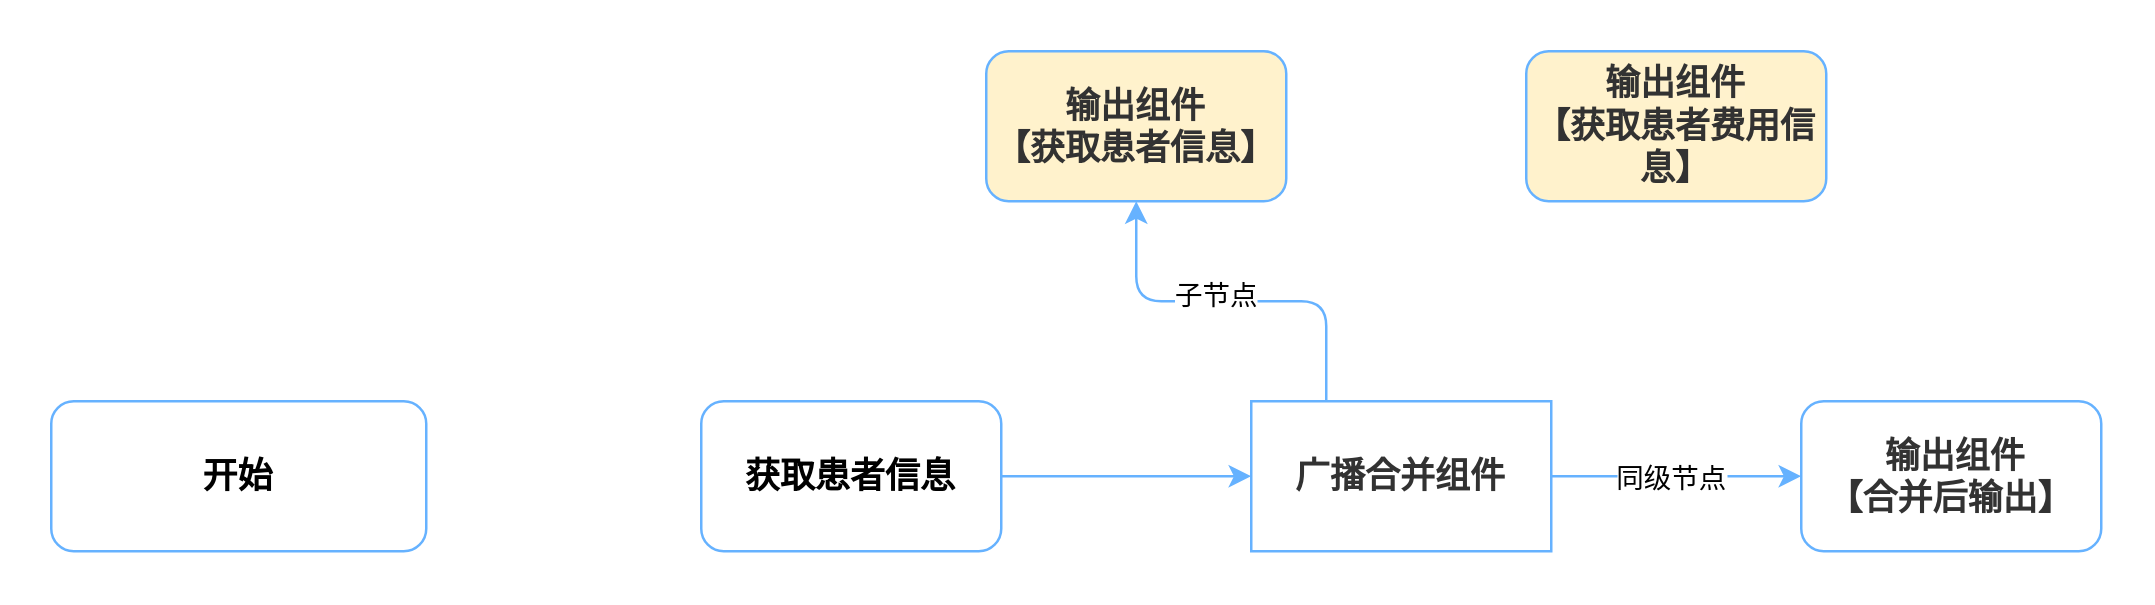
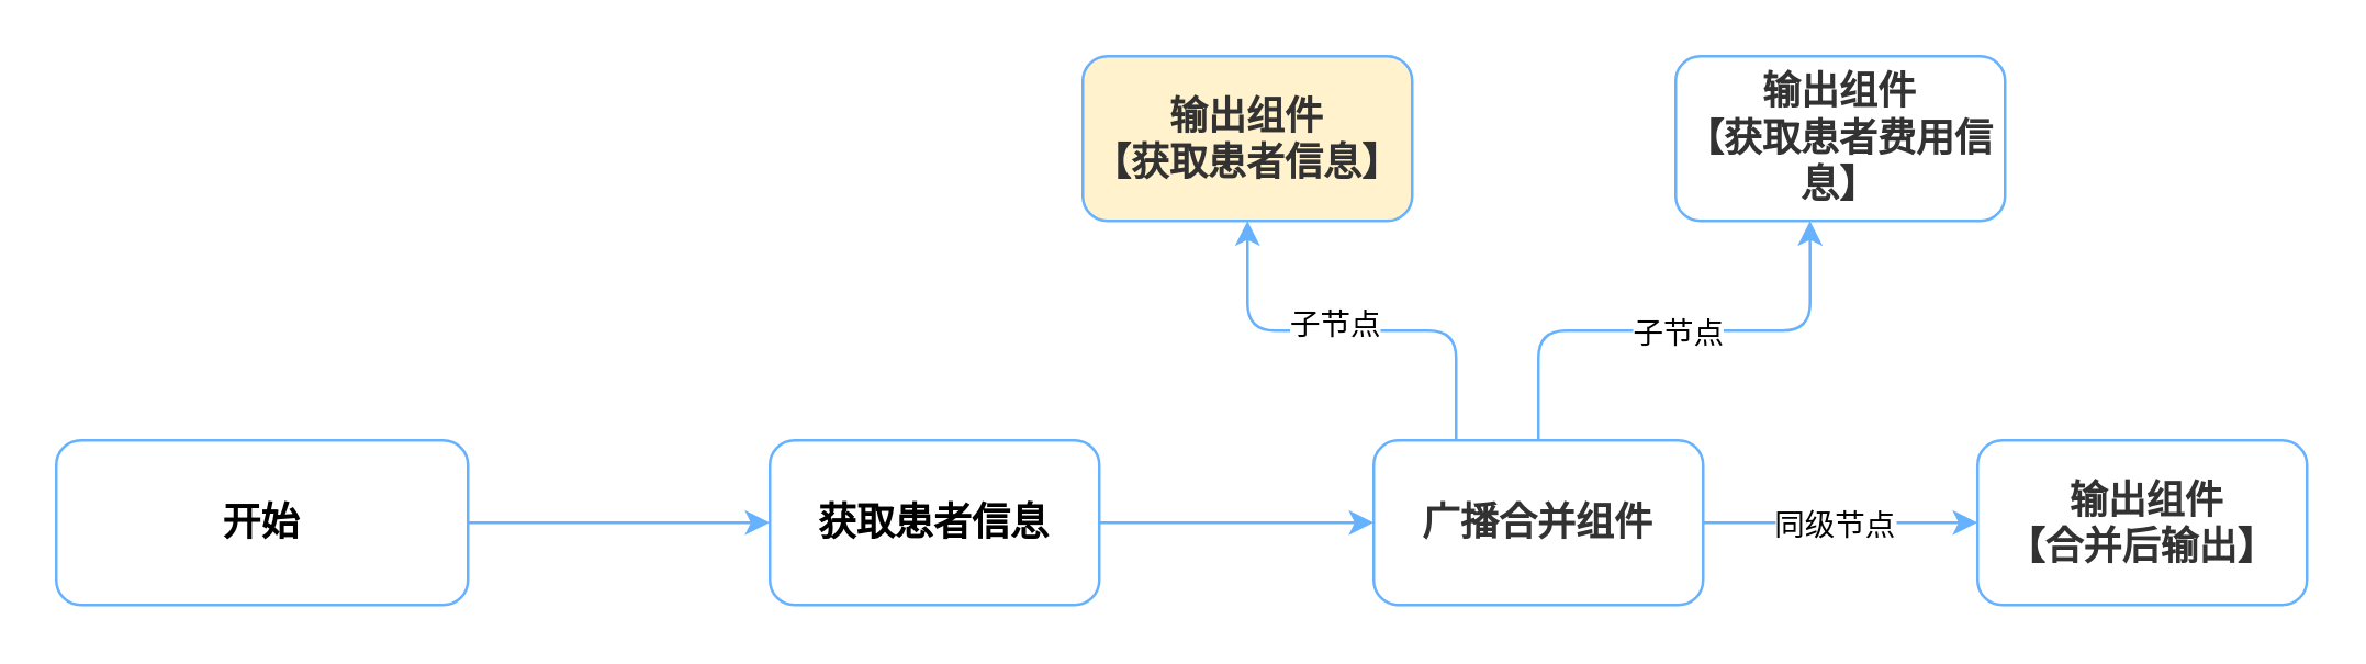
  <mxCell id="0" />
  <mxCell id="1" parent="0" />
+ <mxCell id="2" style="edgeStyle=orthogonalEdgeStyle;rounded=1;orthogonalLoop=1;jettySize=auto;html=1;entryX=0;entryY=0.5;entryDx=0;entryDy=0;labelBackgroundColor=none;fontColor=default;fontSize=14;fontStyle=1;strokeColor=#66B2FF;" edge="1" parent="1" source="3" target="5"><mxGeometry relative="1" as="geometry" /></mxCell>
  <mxCell id="3" value="开始" style="rounded=1;whiteSpace=wrap;html=1;labelBackgroundColor=none;fontSize=14;fontStyle=1;strokeColor=#66B2FF;" vertex="1" parent="1"><mxGeometry x="20" y="160" width="150" height="60" as="geometry" /></mxCell>
  <mxCell id="4" style="edgeStyle=orthogonalEdgeStyle;rounded=1;orthogonalLoop=1;jettySize=auto;html=1;exitX=1;exitY=0.5;exitDx=0;exitDy=0;labelBackgroundColor=none;fontColor=default;fontSize=14;fontStyle=1;strokeColor=#66B2FF;" edge="1" parent="1" source="5" target="10"><mxGeometry relative="1" as="geometry" /></mxCell>
  <mxCell id="5" value="获取患者信息" style="rounded=1;whiteSpace=wrap;html=1;labelBackgroundColor=none;fontSize=14;fontStyle=1;strokeColor=#66B2FF;" vertex="1" parent="1"><mxGeometry x="280" y="160" width="120" height="60" as="geometry" /></mxCell>
  <mxCell id="6" style="edgeStyle=orthogonalEdgeStyle;rounded=1;orthogonalLoop=1;jettySize=auto;html=1;exitX=0.25;exitY=0;exitDx=0;exitDy=0;strokeColor=#66B2FF;" edge="1" parent="1" source="10" target="11"><mxGeometry relative="1" as="geometry" /></mxCell>
  <mxCell id="7" value="子节点" style="edgeLabel;html=1;align=center;verticalAlign=middle;resizable=0;points=[];rounded=1;strokeColor=#66B2FF;" vertex="1" connectable="0" parent="6"><mxGeometry x="0.093" y="-3" relative="1" as="geometry"><mxPoint as="offset" /></mxGeometry></mxCell>
  <mxCell id="8" style="edgeStyle=orthogonalEdgeStyle;rounded=1;orthogonalLoop=1;jettySize=auto;html=1;exitX=1;exitY=0.5;exitDx=0;exitDy=0;fontSize=14;fontStyle=1;strokeColor=#66B2FF;" edge="1" parent="1" source="10" target="15"><mxGeometry relative="1" as="geometry" /></mxCell>
  <mxCell id="9" value="同级节点" style="edgeLabel;html=1;align=center;verticalAlign=middle;resizable=0;points=[];rounded=1;strokeColor=#66B2FF;" vertex="1" connectable="0" parent="8"><mxGeometry x="-0.06" relative="1" as="geometry"><mxPoint as="offset" /></mxGeometry></mxCell>
- <mxCell id="10" value="&lt;span style=&quot;color: rgb(50, 50, 50); font-family: &amp;quot;Microsoft YaHei&amp;quot;, 微软雅黑, Arial; background-color: rgba(255, 255, 255, 0.01);&quot;&gt;广播合并组件&lt;/span&gt;" style="whiteSpace=wrap;html=1;labelBackgroundColor=none;fontSize=14;fontStyle=1;strokeColor=#66B2FF;rounded=0;" vertex="1" parent="1"><mxGeometry x="500" y="160" width="120" height="60" as="geometry" /></mxCell>
+ <mxCell id="10" value="&lt;span style=&quot;color: rgb(50, 50, 50); font-family: &amp;quot;Microsoft YaHei&amp;quot;, 微软雅黑, Arial; background-color: rgba(255, 255, 255, 0.01);&quot;&gt;广播合并组件&lt;/span&gt;" style="rounded=1;whiteSpace=wrap;html=1;labelBackgroundColor=none;fontSize=14;fontStyle=1;strokeColor=#66B2FF;" vertex="1" parent="1"><mxGeometry x="500" y="160" width="120" height="60" as="geometry" /></mxCell>
  <mxCell id="11" value="&lt;span style=&quot;color: rgb(50, 50, 50); font-family: &amp;quot;Microsoft YaHei&amp;quot;, 微软雅黑, Arial; font-size: 14px; font-weight: 700; background-color: rgba(255, 255, 255, 0.01);&quot;&gt;输出组件&lt;/span&gt;&lt;div style=&quot;resize: none; outline: none; font-size: 14px; color: rgb(50, 50, 50); font-family: &amp;quot;Microsoft YaHei&amp;quot;, 微软雅黑, Arial; font-weight: 700;&quot;&gt;【获取患者信息】&lt;/div&gt;" style="rounded=1;whiteSpace=wrap;html=1;labelBackgroundColor=none;strokeColor=#66B2FF;fillColor=#fff2cc;" vertex="1" parent="1"><mxGeometry x="394" y="20" width="120" height="60" as="geometry" /></mxCell>
- <mxCell id="12" value="&lt;span style=&quot;color: rgb(50, 50, 50); font-family: &amp;quot;Microsoft YaHei&amp;quot;, 微软雅黑, Arial; font-size: 14px; font-weight: 700; background-color: rgba(255, 255, 255, 0.01);&quot;&gt;输出组件&lt;/span&gt;&lt;div style=&quot;resize: none; outline: none; font-size: 14px; color: rgb(50, 50, 50); font-family: &amp;quot;Microsoft YaHei&amp;quot;, 微软雅黑, Arial; font-weight: 700;&quot;&gt;【获取患者费用信息】&lt;/div&gt;" style="rounded=1;whiteSpace=wrap;html=1;labelBackgroundColor=none;strokeColor=#66B2FF;fillColor=#fff2cc;" vertex="1" parent="1"><mxGeometry x="610" y="20" width="120" height="60" as="geometry" /></mxCell>
+ <mxCell id="12" value="&lt;span style=&quot;color: rgb(50, 50, 50); font-family: &amp;quot;Microsoft YaHei&amp;quot;, 微软雅黑, Arial; font-size: 14px; font-weight: 700; background-color: rgba(255, 255, 255, 0.01);&quot;&gt;输出组件&lt;/span&gt;&lt;div style=&quot;resize: none; outline: none; font-size: 14px; color: rgb(50, 50, 50); font-family: &amp;quot;Microsoft YaHei&amp;quot;, 微软雅黑, Arial; font-weight: 700;&quot;&gt;【获取患者费用信息】&lt;/div&gt;" style="rounded=1;whiteSpace=wrap;html=1;labelBackgroundColor=none;strokeColor=#66B2FF;" vertex="1" parent="1"><mxGeometry x="610" y="20" width="120" height="60" as="geometry" /></mxCell>
+ <mxCell id="13" style="edgeStyle=orthogonalEdgeStyle;rounded=1;orthogonalLoop=1;jettySize=auto;html=1;entryX=0.408;entryY=1;entryDx=0;entryDy=0;entryPerimeter=0;strokeColor=#66B2FF;" edge="1" parent="1" source="10" target="12"><mxGeometry relative="1" as="geometry" /></mxCell>
+ <mxCell id="14" value="子节点" style="edgeLabel;html=1;align=center;verticalAlign=middle;resizable=0;points=[];rounded=1;strokeColor=#66B2FF;" vertex="1" connectable="0" parent="13"><mxGeometry x="-0.073" y="3" relative="1" as="geometry"><mxPoint x="7" y="3" as="offset" /></mxGeometry></mxCell>
  <mxCell id="15" value="&lt;span style=&quot;color: rgb(50, 50, 50); font-family: &amp;quot;Microsoft YaHei&amp;quot;, 微软雅黑, Arial; background-color: rgba(255, 255, 255, 0.01);&quot;&gt;&amp;nbsp;输出组件&lt;/span&gt;&lt;div style=&quot;resize: none; outline: none; color: rgb(50, 50, 50); font-family: &amp;quot;Microsoft YaHei&amp;quot;, 微软雅黑, Arial;&quot;&gt;【合并后输出】&lt;/div&gt;" style="rounded=1;whiteSpace=wrap;html=1;labelBackgroundColor=none;fontSize=14;fontStyle=1;strokeColor=#66B2FF;" vertex="1" parent="1"><mxGeometry x="720" y="160" width="120" height="60" as="geometry" /></mxCell>
